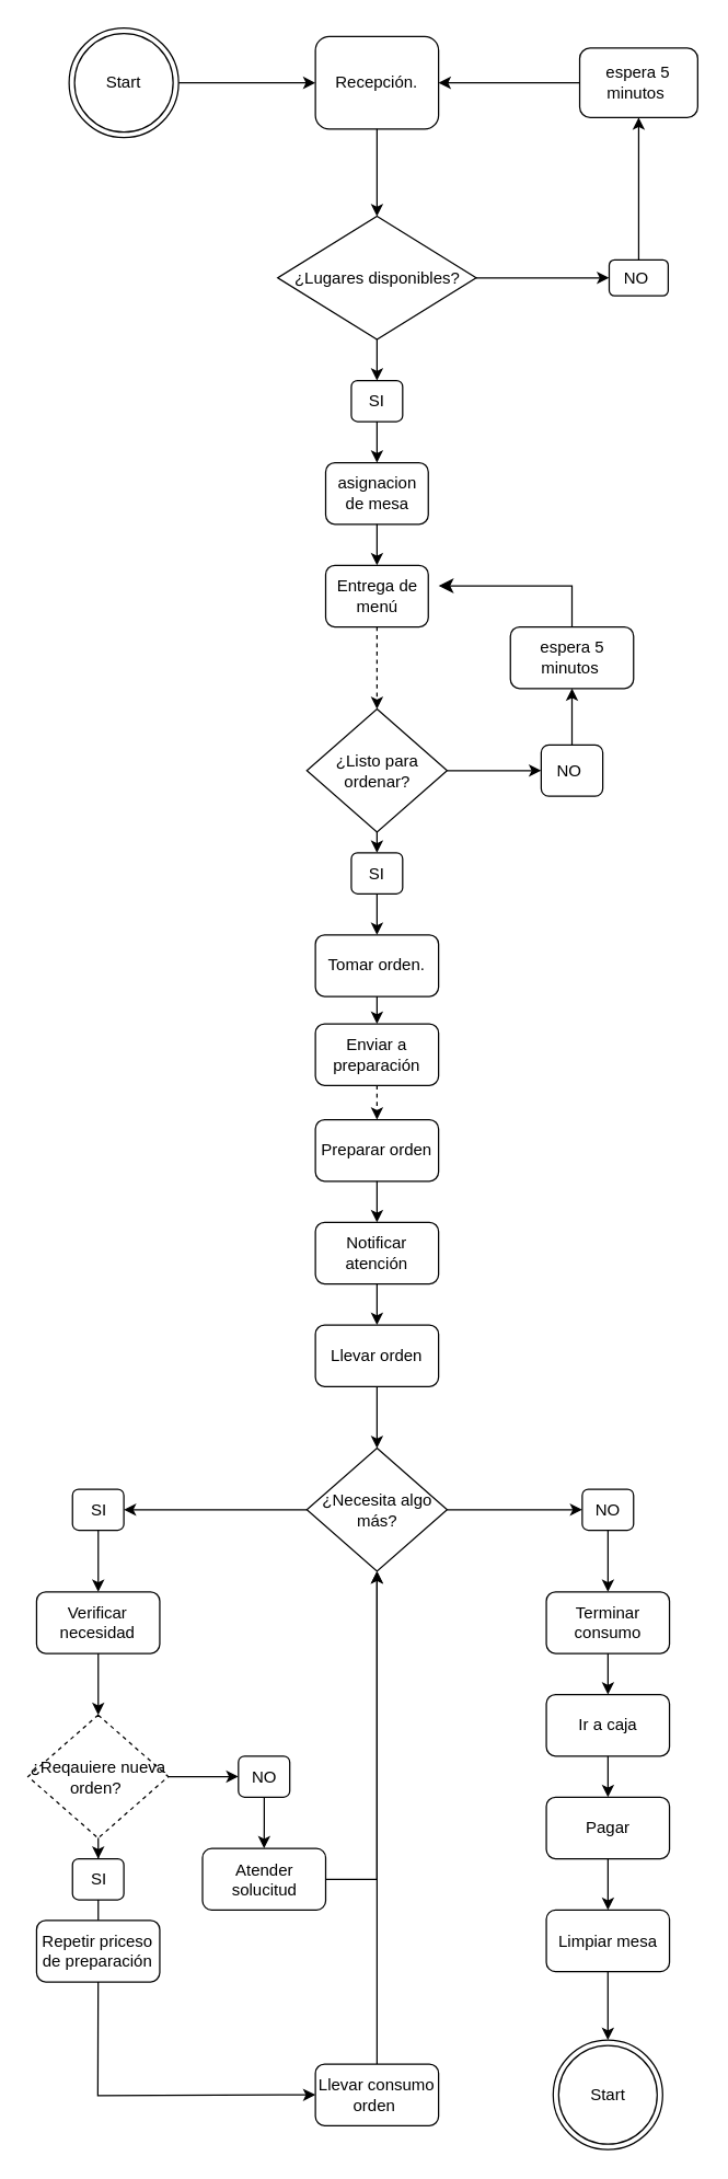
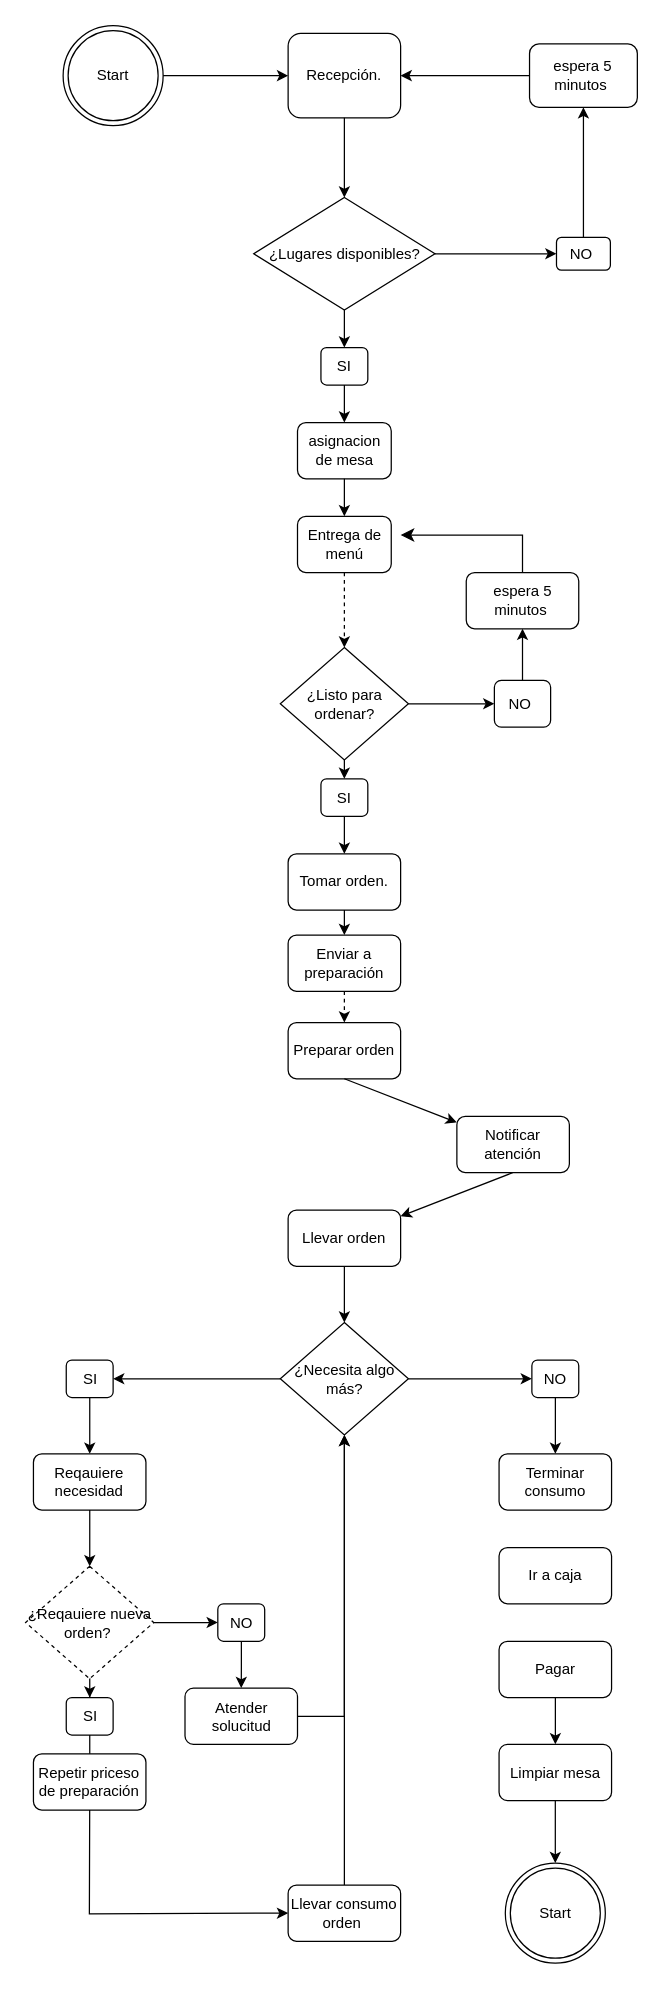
  <mxCell id="0" />
  <mxCell id="1" parent="0" />
  <mxCell id="2" value="Start" style="ellipse;shape=doubleEllipse;whiteSpace=wrap;html=1;aspect=fixed;" vertex="1" parent="1"><mxGeometry x="50" y="20" width="80" height="80" as="geometry" /></mxCell>
  <mxCell id="3" value="SI" style="rounded=1;whiteSpace=wrap;html=1;" vertex="1" parent="1"><mxGeometry x="256.25" y="277.5" width="37.5" height="30" as="geometry" /></mxCell>
  <mxCell id="4" value="NO&amp;nbsp;" style="rounded=1;whiteSpace=wrap;html=1;" vertex="1" parent="1"><mxGeometry x="444.69" y="189.38" width="43.12" height="26.25" as="geometry" /></mxCell>
  <mxCell id="5" value="Recepción." style="rounded=1;whiteSpace=wrap;html=1;" vertex="1" parent="1"><mxGeometry x="230" y="26.25" width="90" height="67.5" as="geometry" /></mxCell>
  <mxCell id="6" value="¿Lugares disponibles?" style="rhombus;whiteSpace=wrap;html=1;" vertex="1" parent="1"><mxGeometry x="202.5" y="157.5" width="145" height="90" as="geometry" /></mxCell>
  <mxCell id="7" value="" style="endArrow=classic;html=1;rounded=0;exitX=1;exitY=0.5;exitDx=0;exitDy=0;entryX=0;entryY=0.5;entryDx=0;entryDy=0;" edge="1" parent="1" source="2" target="5"><mxGeometry width="50" height="50" relative="1" as="geometry"><mxPoint x="155" y="100" as="sourcePoint" /><mxPoint x="205" y="50" as="targetPoint" /></mxGeometry></mxCell>
  <mxCell id="8" value="" style="endArrow=classic;html=1;rounded=0;exitX=1;exitY=0.5;exitDx=0;exitDy=0;entryX=0;entryY=0.5;entryDx=0;entryDy=0;" edge="1" parent="1" source="6" target="4"><mxGeometry width="50" height="50" relative="1" as="geometry"><mxPoint x="365" y="207.5" as="sourcePoint" /><mxPoint x="415" y="157.5" as="targetPoint" /></mxGeometry></mxCell>
  <mxCell id="9" value="espera 5 minutos&amp;nbsp;" style="rounded=1;whiteSpace=wrap;html=1;" vertex="1" parent="1"><mxGeometry x="423.13" y="34.69" width="86.25" height="50.62" as="geometry" /></mxCell>
  <mxCell id="10" value="" style="endArrow=classic;html=1;rounded=0;entryX=0.5;entryY=1;entryDx=0;entryDy=0;exitX=0.5;exitY=0;exitDx=0;exitDy=0;" edge="1" parent="1" source="4" target="9"><mxGeometry width="50" height="50" relative="1" as="geometry"><mxPoint x="365" y="207.5" as="sourcePoint" /><mxPoint x="415" y="157.5" as="targetPoint" /></mxGeometry></mxCell>
  <mxCell id="11" value="" style="endArrow=classic;html=1;rounded=0;entryX=1;entryY=0.5;entryDx=0;entryDy=0;exitX=0;exitY=0.5;exitDx=0;exitDy=0;" edge="1" parent="1" source="9" target="5"><mxGeometry width="50" height="50" relative="1" as="geometry"><mxPoint x="365" y="207.5" as="sourcePoint" /><mxPoint x="415" y="157.5" as="targetPoint" /></mxGeometry></mxCell>
  <mxCell id="12" value="" style="endArrow=classic;html=1;rounded=0;exitX=0.5;exitY=1;exitDx=0;exitDy=0;entryX=0.5;entryY=0;entryDx=0;entryDy=0;" edge="1" parent="1" source="5" target="6"><mxGeometry width="50" height="50" relative="1" as="geometry"><mxPoint x="365" y="207.5" as="sourcePoint" /><mxPoint x="415" y="157.5" as="targetPoint" /></mxGeometry></mxCell>
  <mxCell id="13" value="" style="endArrow=classic;html=1;rounded=0;exitX=0.5;exitY=1;exitDx=0;exitDy=0;entryX=0.5;entryY=0;entryDx=0;entryDy=0;" edge="1" parent="1" source="6" target="3"><mxGeometry width="50" height="50" relative="1" as="geometry"><mxPoint x="365" y="207.5" as="sourcePoint" /><mxPoint x="415" y="157.5" as="targetPoint" /></mxGeometry></mxCell>
  <mxCell id="14" value="¿Listo para ordenar?" style="rhombus;whiteSpace=wrap;html=1;" vertex="1" parent="1"><mxGeometry x="223.75" y="517.5" width="102.5" height="90" as="geometry" /></mxCell>
  <mxCell id="15" value="asignacion de mesa" style="rounded=1;whiteSpace=wrap;html=1;" vertex="1" parent="1"><mxGeometry x="237.5" y="337.5" width="75" height="45" as="geometry" /></mxCell>
  <mxCell id="16" value="" style="endArrow=classic;html=1;rounded=0;exitX=0.5;exitY=1;exitDx=0;exitDy=0;entryX=0.5;entryY=0;entryDx=0;entryDy=0;" edge="1" parent="1" source="3" target="15"><mxGeometry width="50" height="50" relative="1" as="geometry"><mxPoint x="425" y="387.5" as="sourcePoint" /><mxPoint x="475" y="337.5" as="targetPoint" /></mxGeometry></mxCell>
  <mxCell id="17" value="NO&amp;nbsp;" style="rounded=1;whiteSpace=wrap;html=1;" vertex="1" parent="1"><mxGeometry x="395" y="543.75" width="45" height="37.5" as="geometry" /></mxCell>
  <mxCell id="18" value="Entrega de menú" style="rounded=1;whiteSpace=wrap;html=1;" vertex="1" parent="1"><mxGeometry x="237.5" y="412.5" width="75" height="45" as="geometry" /></mxCell>
  <mxCell id="19" value="" style="endArrow=classic;html=1;rounded=0;exitX=0.5;exitY=1;exitDx=0;exitDy=0;entryX=0.5;entryY=0;entryDx=0;entryDy=0;" edge="1" parent="1" source="15" target="18"><mxGeometry width="50" height="50" relative="1" as="geometry"><mxPoint x="290" y="322.5" as="sourcePoint" /><mxPoint x="290" y="352.5" as="targetPoint" /><Array as="points"><mxPoint x="275" y="397.5" /></Array></mxGeometry></mxCell>
  <mxCell id="20" value="" style="endArrow=classic;html=1;rounded=0;exitX=0.5;exitY=1;exitDx=0;exitDy=0;entryX=0.5;entryY=0;entryDx=0;entryDy=0;dashed=1;" edge="1" parent="1" source="18" target="14"><mxGeometry width="50" height="50" relative="1" as="geometry"><mxPoint x="290" y="397.5" as="sourcePoint" /><mxPoint x="290" y="427.5" as="targetPoint" /><Array as="points" /></mxGeometry></mxCell>
  <mxCell id="21" value="" style="endArrow=classic;html=1;rounded=0;exitX=1;exitY=0.5;exitDx=0;exitDy=0;entryX=0;entryY=0.5;entryDx=0;entryDy=0;" edge="1" parent="1" source="14" target="17"><mxGeometry width="50" height="50" relative="1" as="geometry"><mxPoint x="440" y="612.5" as="sourcePoint" /><mxPoint x="490" y="562.5" as="targetPoint" /></mxGeometry></mxCell>
  <mxCell id="22" value="espera 5 minutos&amp;nbsp;" style="rounded=1;whiteSpace=wrap;html=1;" vertex="1" parent="1"><mxGeometry x="372.5" y="457.5" width="90" height="45" as="geometry" /></mxCell>
  <mxCell id="23" value="" style="edgeStyle=segmentEdgeStyle;endArrow=classic;html=1;curved=0;rounded=0;endSize=8;startSize=8;exitX=0.5;exitY=0;exitDx=0;exitDy=0;" edge="1" parent="1" source="22"><mxGeometry width="50" height="50" relative="1" as="geometry"><mxPoint x="440" y="432.5" as="sourcePoint" /><mxPoint x="320" y="427.5" as="targetPoint" /><Array as="points"><mxPoint x="418" y="427.5" /></Array></mxGeometry></mxCell>
  <mxCell id="24" value="" style="endArrow=classic;html=1;rounded=0;exitX=0.5;exitY=0;exitDx=0;exitDy=0;entryX=0.5;entryY=1;entryDx=0;entryDy=0;" edge="1" parent="1" source="17" target="22"><mxGeometry width="50" height="50" relative="1" as="geometry"><mxPoint x="440" y="432.5" as="sourcePoint" /><mxPoint x="490" y="382.5" as="targetPoint" /></mxGeometry></mxCell>
  <mxCell id="25" value="SI" style="rounded=1;whiteSpace=wrap;html=1;" vertex="1" parent="1"><mxGeometry x="256.25" y="622.5" width="37.5" height="30" as="geometry" /></mxCell>
  <mxCell id="26" value="" style="endArrow=classic;html=1;rounded=0;exitX=0.5;exitY=1;exitDx=0;exitDy=0;entryX=0.5;entryY=0;entryDx=0;entryDy=0;" edge="1" parent="1" source="14" target="25"><mxGeometry width="50" height="50" relative="1" as="geometry"><mxPoint x="440" y="537.5" as="sourcePoint" /><mxPoint x="490" y="487.5" as="targetPoint" /></mxGeometry></mxCell>
  <mxCell id="27" value="Preparar orden" style="rounded=1;whiteSpace=wrap;html=1;" vertex="1" parent="1"><mxGeometry x="230" y="817.5" width="90" height="45" as="geometry" /></mxCell>
  <mxCell id="28" value="Enviar a preparación" style="rounded=1;whiteSpace=wrap;html=1;" vertex="1" parent="1"><mxGeometry x="230" y="747.5" width="90" height="45" as="geometry" /></mxCell>
  <mxCell id="29" value="Tomar orden." style="rounded=1;whiteSpace=wrap;html=1;" vertex="1" parent="1"><mxGeometry x="230" y="682.5" width="90" height="45" as="geometry" /></mxCell>
- <mxCell id="30" value="Notificar atención" style="rounded=1;whiteSpace=wrap;html=1;" vertex="1" parent="1"><mxGeometry x="230" y="892.5" width="90" height="45" as="geometry" /></mxCell>
+ <mxCell id="30" value="Notificar atención" style="rounded=1;whiteSpace=wrap;html=1;" vertex="1" parent="1"><mxGeometry x="365" y="892.5" width="90" height="45" as="geometry" /></mxCell>
  <mxCell id="31" value="Llevar orden" style="rounded=1;whiteSpace=wrap;html=1;" vertex="1" parent="1"><mxGeometry x="230" y="967.5" width="90" height="45" as="geometry" /></mxCell>
  <mxCell id="32" value="" style="endArrow=classic;html=1;rounded=0;exitX=0.5;exitY=1;exitDx=0;exitDy=0;" edge="1" parent="1" source="25" target="29"><mxGeometry width="50" height="50" relative="1" as="geometry"><mxPoint x="305" y="487.5" as="sourcePoint" /><mxPoint x="305" y="547.5" as="targetPoint" /><Array as="points" /></mxGeometry></mxCell>
  <mxCell id="33" value="" style="endArrow=classic;html=1;rounded=0;exitX=0.5;exitY=1;exitDx=0;exitDy=0;entryX=0.5;entryY=0;entryDx=0;entryDy=0;dashed=1;" edge="1" parent="1" source="28" target="27"><mxGeometry width="50" height="50" relative="1" as="geometry"><mxPoint x="320" y="837.5" as="sourcePoint" /><mxPoint x="370" y="787.5" as="targetPoint" /></mxGeometry></mxCell>
  <mxCell id="34" value="" style="endArrow=classic;html=1;rounded=0;exitX=0.5;exitY=1;exitDx=0;exitDy=0;" edge="1" parent="1" source="29" target="28"><mxGeometry width="50" height="50" relative="1" as="geometry"><mxPoint x="320" y="837.5" as="sourcePoint" /><mxPoint x="370" y="787.5" as="targetPoint" /></mxGeometry></mxCell>
  <mxCell id="35" value="" style="endArrow=classic;html=1;rounded=0;exitX=0.5;exitY=1;exitDx=0;exitDy=0;" edge="1" parent="1" source="27" target="30"><mxGeometry width="50" height="50" relative="1" as="geometry"><mxPoint x="320" y="837.5" as="sourcePoint" /><mxPoint x="370" y="787.5" as="targetPoint" /></mxGeometry></mxCell>
  <mxCell id="36" value="" style="endArrow=classic;html=1;rounded=0;exitX=0.5;exitY=1;exitDx=0;exitDy=0;" edge="1" parent="1" source="30" target="31"><mxGeometry width="50" height="50" relative="1" as="geometry"><mxPoint x="320" y="837.5" as="sourcePoint" /><mxPoint x="370" y="787.5" as="targetPoint" /></mxGeometry></mxCell>
  <mxCell id="37" value="¿Necesita algo más?" style="rhombus;whiteSpace=wrap;html=1;" vertex="1" parent="1"><mxGeometry x="223.75" y="1057.5" width="102.5" height="90" as="geometry" /></mxCell>
  <mxCell id="38" value="" style="endArrow=classic;html=1;rounded=0;entryX=0.5;entryY=0;entryDx=0;entryDy=0;exitX=0.5;exitY=1;exitDx=0;exitDy=0;" edge="1" parent="1" source="31" target="37"><mxGeometry width="50" height="50" relative="1" as="geometry"><mxPoint x="245" y="1062.5" as="sourcePoint" /><mxPoint x="295" y="1012.5" as="targetPoint" /></mxGeometry></mxCell>
  <mxCell id="39" value="" style="edgeStyle=orthogonalEdgeStyle;rounded=0;orthogonalLoop=1;jettySize=auto;html=1;" edge="1" parent="1" source="40" target="46"><mxGeometry relative="1" as="geometry" /></mxCell>
  <mxCell id="40" value="SI" style="rounded=1;whiteSpace=wrap;html=1;" vertex="1" parent="1"><mxGeometry x="52.5" y="1087.5" width="37.5" height="30" as="geometry" /></mxCell>
  <mxCell id="41" value="" style="edgeStyle=orthogonalEdgeStyle;rounded=0;orthogonalLoop=1;jettySize=auto;html=1;" edge="1" parent="1" source="42" target="62"><mxGeometry relative="1" as="geometry" /></mxCell>
  <mxCell id="42" value="NO" style="rounded=1;whiteSpace=wrap;html=1;" vertex="1" parent="1"><mxGeometry x="425" y="1087.5" width="37.5" height="30" as="geometry" /></mxCell>
  <mxCell id="43" value="" style="endArrow=classic;html=1;rounded=0;exitX=1;exitY=0.5;exitDx=0;exitDy=0;entryX=0;entryY=0.5;entryDx=0;entryDy=0;" edge="1" parent="1" source="37" target="42"><mxGeometry width="50" height="50" relative="1" as="geometry"><mxPoint x="395" y="1272.5" as="sourcePoint" /><mxPoint x="445" y="1222.5" as="targetPoint" /></mxGeometry></mxCell>
  <mxCell id="44" value="" style="endArrow=classic;html=1;rounded=0;exitX=0;exitY=0.5;exitDx=0;exitDy=0;entryX=1;entryY=0.5;entryDx=0;entryDy=0;" edge="1" parent="1" source="37" target="40"><mxGeometry width="50" height="50" relative="1" as="geometry"><mxPoint x="293.75" y="1227.5" as="sourcePoint" /><mxPoint x="343.75" y="1177.5" as="targetPoint" /></mxGeometry></mxCell>
  <mxCell id="45" value="" style="edgeStyle=orthogonalEdgeStyle;rounded=0;orthogonalLoop=1;jettySize=auto;html=1;" edge="1" parent="1" source="46" target="49"><mxGeometry relative="1" as="geometry" /></mxCell>
- <mxCell id="46" value="Verificar necesidad" style="rounded=1;whiteSpace=wrap;html=1;" vertex="1" parent="1"><mxGeometry x="26.25" y="1162.5" width="90" height="45" as="geometry" /></mxCell>
+ <mxCell id="46" value="Reqauiere necesidad" style="rounded=1;whiteSpace=wrap;html=1;" vertex="1" parent="1"><mxGeometry x="26.25" y="1162.5" width="90" height="45" as="geometry" /></mxCell>
  <mxCell id="47" value="" style="edgeStyle=orthogonalEdgeStyle;rounded=0;orthogonalLoop=1;jettySize=auto;html=1;" edge="1" parent="1" source="49" target="51"><mxGeometry relative="1" as="geometry" /></mxCell>
  <mxCell id="48" value="" style="edgeStyle=orthogonalEdgeStyle;rounded=0;orthogonalLoop=1;jettySize=auto;html=1;" edge="1" parent="1" source="49" target="57"><mxGeometry relative="1" as="geometry" /></mxCell>
  <mxCell id="49" value="¿Reqauiere nueva orden?&amp;nbsp;" style="rhombus;whiteSpace=wrap;html=1;dashed=1;" vertex="1" parent="1"><mxGeometry x="20" y="1252.5" width="102.5" height="90" as="geometry" /></mxCell>
  <mxCell id="50" value="" style="edgeStyle=orthogonalEdgeStyle;rounded=0;orthogonalLoop=1;jettySize=auto;html=1;" edge="1" parent="1" source="51" target="52"><mxGeometry relative="1" as="geometry" /></mxCell>
  <mxCell id="51" value="SI" style="rounded=1;whiteSpace=wrap;html=1;" vertex="1" parent="1"><mxGeometry x="52.5" y="1357.5" width="37.5" height="30" as="geometry" /></mxCell>
  <mxCell id="52" value="Repetir priceso de preparación" style="rounded=1;whiteSpace=wrap;html=1;" vertex="1" parent="1"><mxGeometry x="26.25" y="1402.5" width="90" height="45" as="geometry" /></mxCell>
  <mxCell id="53" style="edgeStyle=orthogonalEdgeStyle;rounded=0;orthogonalLoop=1;jettySize=auto;html=1;exitX=0.5;exitY=1;exitDx=0;exitDy=0;" edge="1" parent="1" source="52" target="52"><mxGeometry relative="1" as="geometry" /></mxCell>
  <mxCell id="54" value="" style="edgeStyle=orthogonalEdgeStyle;rounded=0;orthogonalLoop=1;jettySize=auto;html=1;" edge="1" parent="1" source="55"><mxGeometry relative="1" as="geometry"><mxPoint x="275" y="1147.5" as="targetPoint" /></mxGeometry></mxCell>
  <mxCell id="55" value="Llevar consumo orden&amp;nbsp;" style="rounded=1;whiteSpace=wrap;html=1;" vertex="1" parent="1"><mxGeometry x="230" y="1507.5" width="90" height="45" as="geometry" /></mxCell>
  <mxCell id="56" value="" style="edgeStyle=orthogonalEdgeStyle;rounded=0;orthogonalLoop=1;jettySize=auto;html=1;" edge="1" parent="1" source="57" target="58"><mxGeometry relative="1" as="geometry" /></mxCell>
  <mxCell id="57" value="NO" style="rounded=1;whiteSpace=wrap;html=1;" vertex="1" parent="1"><mxGeometry x="173.75" y="1282.5" width="37.5" height="30" as="geometry" /></mxCell>
  <mxCell id="58" value="Atender solucitud" style="rounded=1;whiteSpace=wrap;html=1;" vertex="1" parent="1"><mxGeometry x="147.5" y="1350" width="90" height="45" as="geometry" /></mxCell>
  <mxCell id="59" value="" style="endArrow=classic;html=1;rounded=0;exitX=0.5;exitY=1;exitDx=0;exitDy=0;entryX=0;entryY=0.5;entryDx=0;entryDy=0;" edge="1" parent="1" source="52" target="55"><mxGeometry width="50" height="50" relative="1" as="geometry"><mxPoint x="395" y="1362.5" as="sourcePoint" /><mxPoint x="445" y="1312.5" as="targetPoint" /><Array as="points"><mxPoint x="71" y="1530.5" /></Array></mxGeometry></mxCell>
  <mxCell id="60" value="" style="endArrow=classic;html=1;rounded=0;entryX=0.5;entryY=1;entryDx=0;entryDy=0;exitX=1;exitY=0.5;exitDx=0;exitDy=0;" edge="1" parent="1" source="58" target="37"><mxGeometry width="50" height="50" relative="1" as="geometry"><mxPoint x="245" y="1372.5" as="sourcePoint" /><mxPoint x="445" y="1312.5" as="targetPoint" /><Array as="points"><mxPoint x="275" y="1372.5" /></Array></mxGeometry></mxCell>
- <mxCell id="61" value="" style="edgeStyle=orthogonalEdgeStyle;rounded=0;orthogonalLoop=1;jettySize=auto;html=1;" edge="1" parent="1" source="62" target="64"><mxGeometry relative="1" as="geometry" /></mxCell>
  <mxCell id="62" value="Terminar consumo" style="rounded=1;whiteSpace=wrap;html=1;" vertex="1" parent="1"><mxGeometry x="398.75" y="1162.5" width="90" height="45" as="geometry" /></mxCell>
- <mxCell id="63" value="" style="edgeStyle=orthogonalEdgeStyle;rounded=0;orthogonalLoop=1;jettySize=auto;html=1;" edge="1" parent="1" source="64" target="66"><mxGeometry relative="1" as="geometry" /></mxCell>
  <mxCell id="64" value="Ir a caja" style="rounded=1;whiteSpace=wrap;html=1;" vertex="1" parent="1"><mxGeometry x="398.75" y="1237.5" width="90" height="45" as="geometry" /></mxCell>
  <mxCell id="65" value="" style="edgeStyle=orthogonalEdgeStyle;rounded=0;orthogonalLoop=1;jettySize=auto;html=1;" edge="1" parent="1" source="66" target="68"><mxGeometry relative="1" as="geometry" /></mxCell>
  <mxCell id="66" value="Pagar" style="rounded=1;whiteSpace=wrap;html=1;" vertex="1" parent="1"><mxGeometry x="398.75" y="1312.5" width="90" height="45" as="geometry" /></mxCell>
  <mxCell id="67" value="" style="edgeStyle=orthogonalEdgeStyle;rounded=0;orthogonalLoop=1;jettySize=auto;html=1;" edge="1" parent="1" source="68" target="69"><mxGeometry relative="1" as="geometry" /></mxCell>
  <mxCell id="68" value="Limpiar mesa" style="rounded=1;whiteSpace=wrap;html=1;" vertex="1" parent="1"><mxGeometry x="398.75" y="1395" width="90" height="45" as="geometry" /></mxCell>
  <mxCell id="69" value="Start" style="ellipse;shape=doubleEllipse;whiteSpace=wrap;html=1;aspect=fixed;" vertex="1" parent="1"><mxGeometry x="403.75" y="1490" width="80" height="80" as="geometry" /></mxCell>
